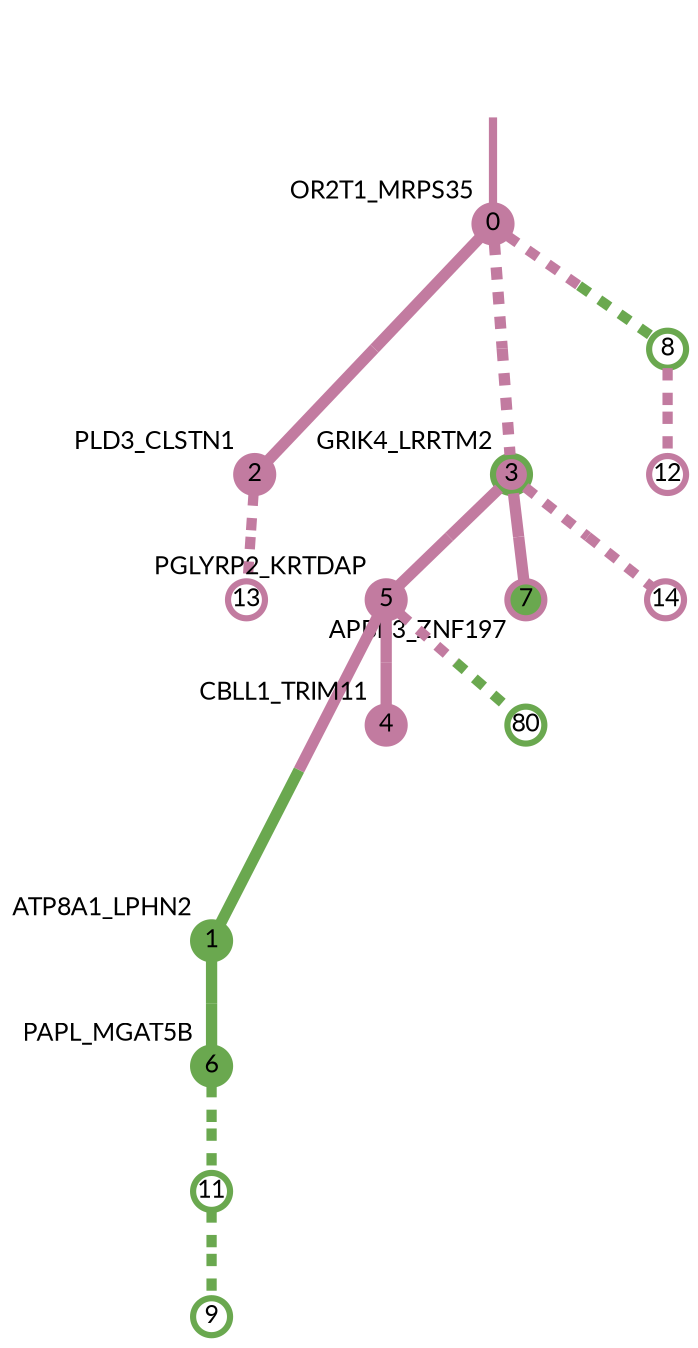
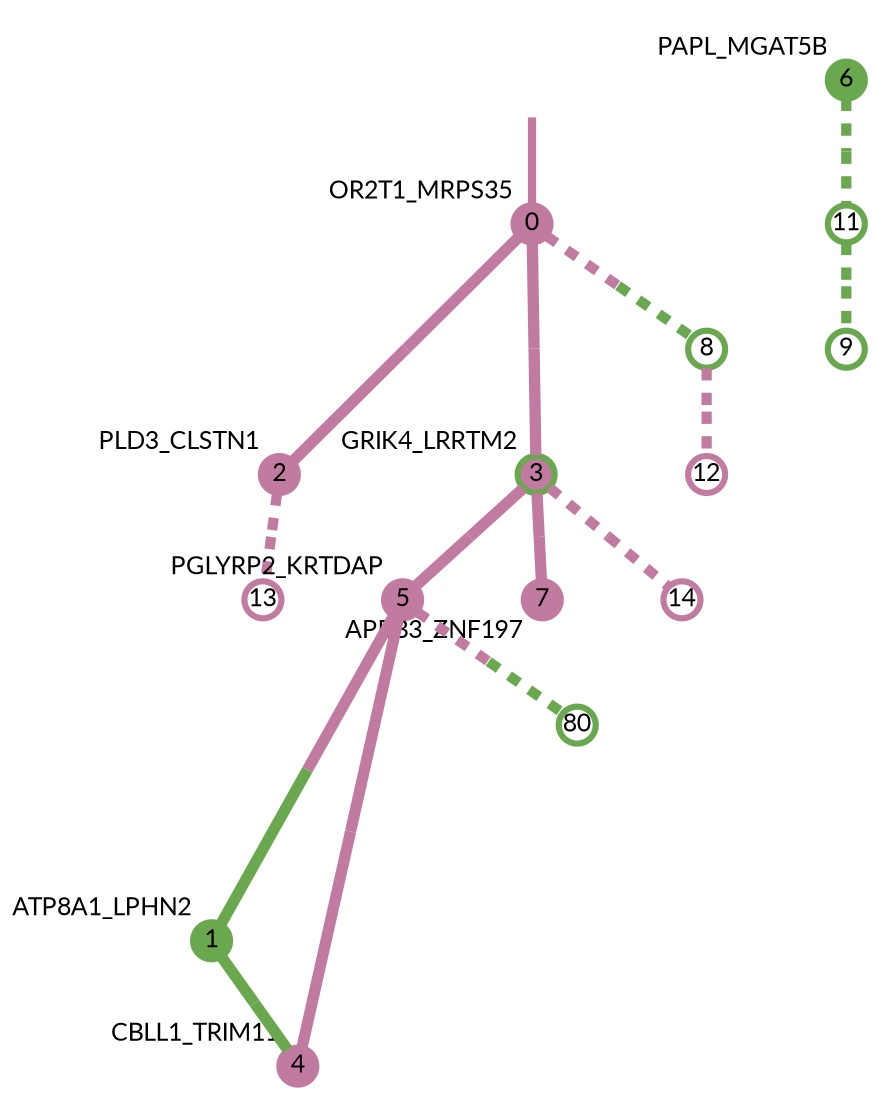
  strict digraph {
    forcelabels=true
    nodesep=0.7
    rankdir=TB
    ranksep=0.6
    splines=false
    node [color="#c27ba0ff" fillcolor="#c27ba0ff" fixedsize=true fontname=Lato fontsize="12pt" penwidth=3 shape=circle style=filled]
    edge [arrowsize=0 color="#c27ba0ff;0.5:#c27ba0ff" minlen=1.1041666269302368 penwidth=5.5 style=solid]
    0 [height=0.25 xlabel=OR2T1_MRPS35]
    2 [height=0.25 xlabel=PLD3_CLSTN1]
    3 [color="#6aa84fff" height=0.25 xlabel=GRIK4_LRRTM2]
    8 [color="#6aa84fff" fillcolor="#6aa84fff" height=0.25 style=solid]
    13 [height=0.25 style=solid]
    5 [height=0.25 xlabel=PGLYRP2_KRTDAP]
-   7 [fillcolor="#6aa84fff" height=0.25 xlabel=APBB3_ZNF197]
+   7 [height=0.25 xlabel=APBB3_ZNF197]
    14 [height=0.25 style=solid]
    12 [height=0.25 style=solid]
    1 [color="#6aa84fff" fillcolor="#6aa84fff" height=0.25 xlabel=ATP8A1_LPHN2]
    4 [height=0.25 xlabel=CBLL1_TRIM11]
    n12 [color="#6aa84fff" fillcolor="#6aa84fff" height=0.25 label=80 style=solid]
    6 [color="#6aa84fff" fillcolor="#6aa84fff" height=0.25 xlabel=PAPL_MGAT5B]
    11 [color="#6aa84fff" fillcolor="#6aa84fff" height=0.25 style=solid]
    9 [color="#6aa84fff" fillcolor="#6aa84fff" height=0.25 style=solid]
    normal [style=invis xlabel=OR2T1_MRPS35 color="" fillcolor="" fixedsize="" fontname="" fontsize="" shape=""]
    0 -> 2 [minlen=2.875]
-   0 -> 3 [minlen=2.2916667461395264 style=dashed]
+   0 -> 3 [minlen=2.2916667461395264]
    0 -> 8 [color="#c27ba0ff;0.5:#6aa84fff" penwidth=5 style=dashed]
    2 -> 13 [penwidth=5 style=dashed]
    3 -> 5 [minlen=1.5]
    3 -> 7 [minlen=1.2083333730697632]
    3 -> 14 [penwidth=5 style=dashed]
    8 -> 12 [penwidth=5 style=dashed]
    5 -> 1 [color="#c27ba0ff;0.5:#6aa84fff" minlen=3.0]
    5 -> 4 [minlen=1.5]
    5 -> n12 [color="#c27ba0ff;0.5:#6aa84fff" penwidth=5 style=dashed]
-   1 -> 6 [color="#6aa84fff;0.5:#6aa84fff" minlen=1.2083333730697632]
+   1 -> 4 [color="#6aa84fff;0.5:#6aa84fff" minlen=1.2083333730697632]
    6 -> 11 [color="#6aa84fff;0.5:#6aa84fff" penwidth=5 style=dashed]
    11 -> 9 [color="#6aa84fff;0.5:#6aa84fff" penwidth=5 style=dashed]
    normal -> 0 [color="#c27ba0ff" penwidth=4 minlen=""]
  }
